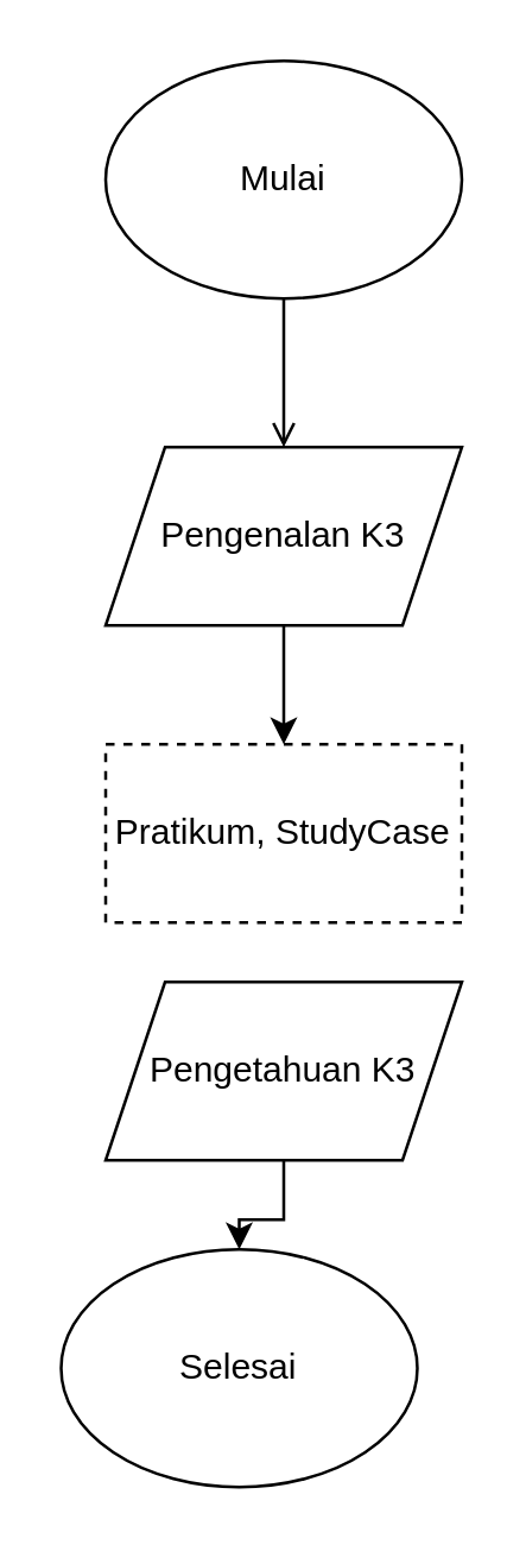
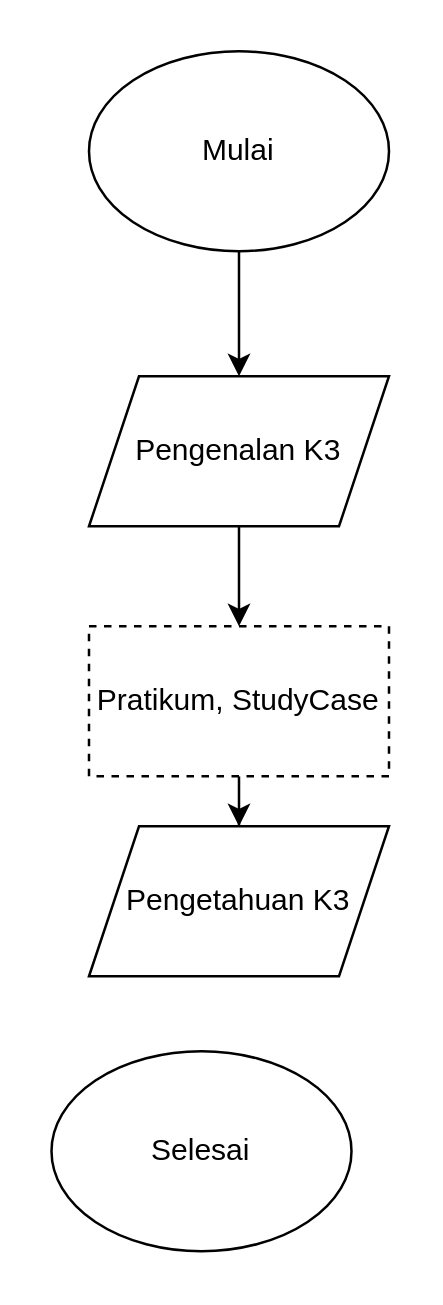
  <mxCell id="0" />
  <mxCell id="1" parent="0" />
- <mxCell id="2" style="edgeStyle=orthogonalEdgeStyle;rounded=0;orthogonalLoop=1;jettySize=auto;html=1;endArrow=open;" edge="1" parent="1" source="3" target="5"><mxGeometry relative="1" as="geometry" /></mxCell>
+ <mxCell id="2" style="edgeStyle=orthogonalEdgeStyle;rounded=0;orthogonalLoop=1;jettySize=auto;html=1;" edge="1" parent="1" source="3" target="5"><mxGeometry relative="1" as="geometry" /></mxCell>
  <mxCell id="3" value="Mulai" style="ellipse;whiteSpace=wrap;html=1;" vertex="1" parent="1"><mxGeometry x="35" width="120" height="80" as="geometry" y="20" /></mxCell>
  <mxCell id="4" style="edgeStyle=orthogonalEdgeStyle;rounded=0;orthogonalLoop=1;jettySize=auto;html=1;" edge="1" parent="1" source="5" target="7"><mxGeometry relative="1" as="geometry" /></mxCell>
  <mxCell id="5" value="Pengenalan K3" style="shape=parallelogram;perimeter=parallelogramPerimeter;whiteSpace=wrap;html=1;fixedSize=1;" vertex="1" parent="1"><mxGeometry x="35" y="150" width="120" height="60" as="geometry" /></mxCell>
+ <mxCell id="6" style="edgeStyle=orthogonalEdgeStyle;rounded=0;orthogonalLoop=1;jettySize=auto;html=1;exitX=0.5;exitY=1;exitDx=0;exitDy=0;" edge="1" parent="1" source="7" target="9"><mxGeometry relative="1" as="geometry" /></mxCell>
  <mxCell id="7" value="Pratikum, StudyCase" style="rounded=0;whiteSpace=wrap;html=1;dashed=1;" vertex="1" parent="1"><mxGeometry x="35" y="250" width="120" height="60" as="geometry" /></mxCell>
- <mxCell id="8" style="edgeStyle=orthogonalEdgeStyle;rounded=0;orthogonalLoop=1;jettySize=auto;html=1;" edge="1" parent="1" source="9" target="10"><mxGeometry relative="1" as="geometry" /></mxCell>
  <mxCell id="9" value="Pengetahuan K3" style="shape=parallelogram;perimeter=parallelogramPerimeter;whiteSpace=wrap;html=1;fixedSize=1;" vertex="1" parent="1"><mxGeometry x="35" y="330" width="120" height="60" as="geometry" /></mxCell>
  <mxCell id="10" value="Selesai" style="ellipse;whiteSpace=wrap;html=1;" vertex="1" parent="1"><mxGeometry x="20" y="420" width="120" height="80" as="geometry" /></mxCell>
